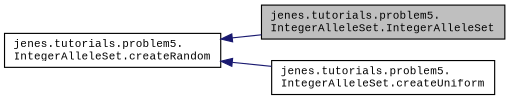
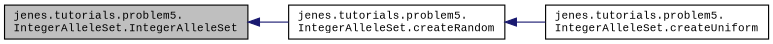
  digraph {
    fontname="Liberation Mono"
    rankdir=LR
    node [color=black fillcolor=white fontname="Liberation Mono" fontsize=10 shape=record style=filled]
    edge [color=midnightblue dir=back fontname="Liberation Mono" fontsize=10 labelfontname=Helvetica labelfontsize=10 style=solid]
    n1 [fillcolor=grey75 fontcolor=black height=0.2 label="jenes.tutorials.problem5.\lIntegerAlleleSet.IntegerAlleleSet" width=0.4]
    n2 [height=0.2 label="jenes.tutorials.problem5.\lIntegerAlleleSet.createRandom" width=0.4]
    n3 [height=0.2 label="jenes.tutorials.problem5.\lIntegerAlleleSet.createUniform" width=0.4]
-   n2 -> n1
+   n1 -> n2
    n2 -> n3
  }
